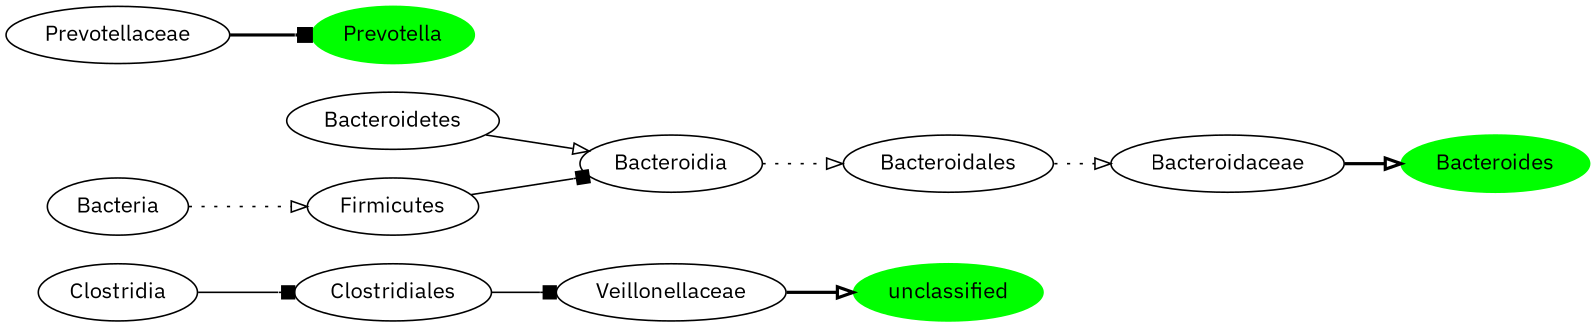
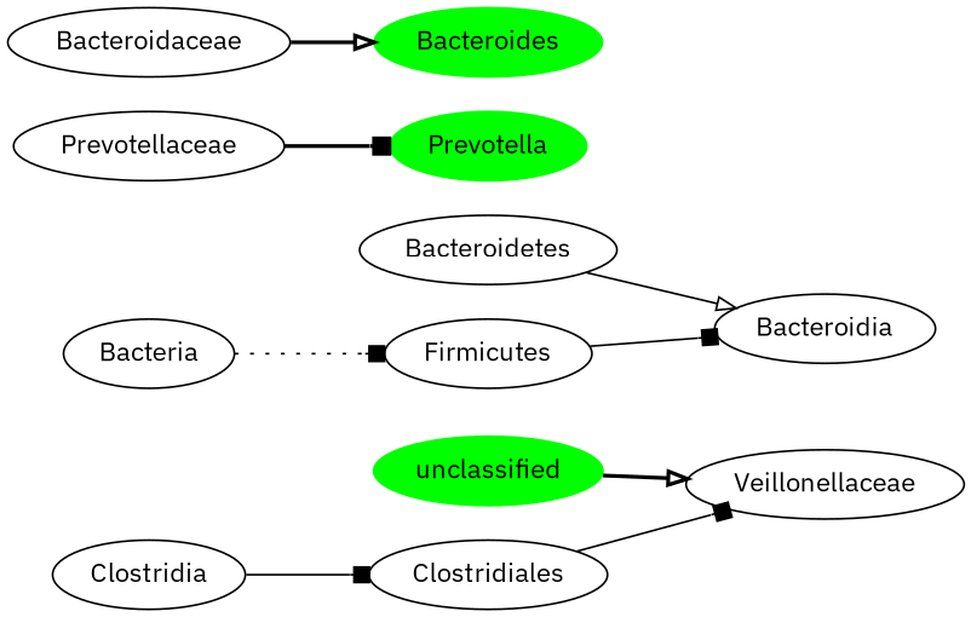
  digraph {
    fontname="IBM Plex Sans"
    rankdir=LR
    node [fontname="IBM Plex Sans"]
    edge [arrowhead=onormal fontname="IBM Plex Sans" style=solid]
    n1 [color=green label=unclassified style=filled]
    n2 [label=Veillonellaceae]
    n3 [label=Clostridiales]
    n4 [label=Clostridia]
    n5 [label=Firmicutes]
    n6 [label=Bacteroidia]
    n7 [label=Bacteria]
    n8 [label=Bacteroidetes]
    n9 [color=green label=Prevotella style=filled]
    n10 [label=Prevotellaceae]
-   n11 [label=Bacteroidales]
    n12 [label=Bacteroidaceae]
    n13 [color=green label=Bacteroides style=filled]
-   n2 -> n1 [style=bold]
+   n1 -> n2 [style=bold]
    n3 -> n2 [arrowhead=box]
    n4 -> n3 [arrowhead=box]
    n5 -> n6 [arrowhead=box]
-   n6 -> n11 [style=dotted]
-   n7 -> n5 [style=dotted]
+   n7 -> n5 [arrowhead=box style=dotted]
    n8 -> n6
    n10 -> n9 [arrowhead=box style=bold]
-   n11 -> n12 [style=dotted]
    n12 -> n13 [style=bold]
  }
